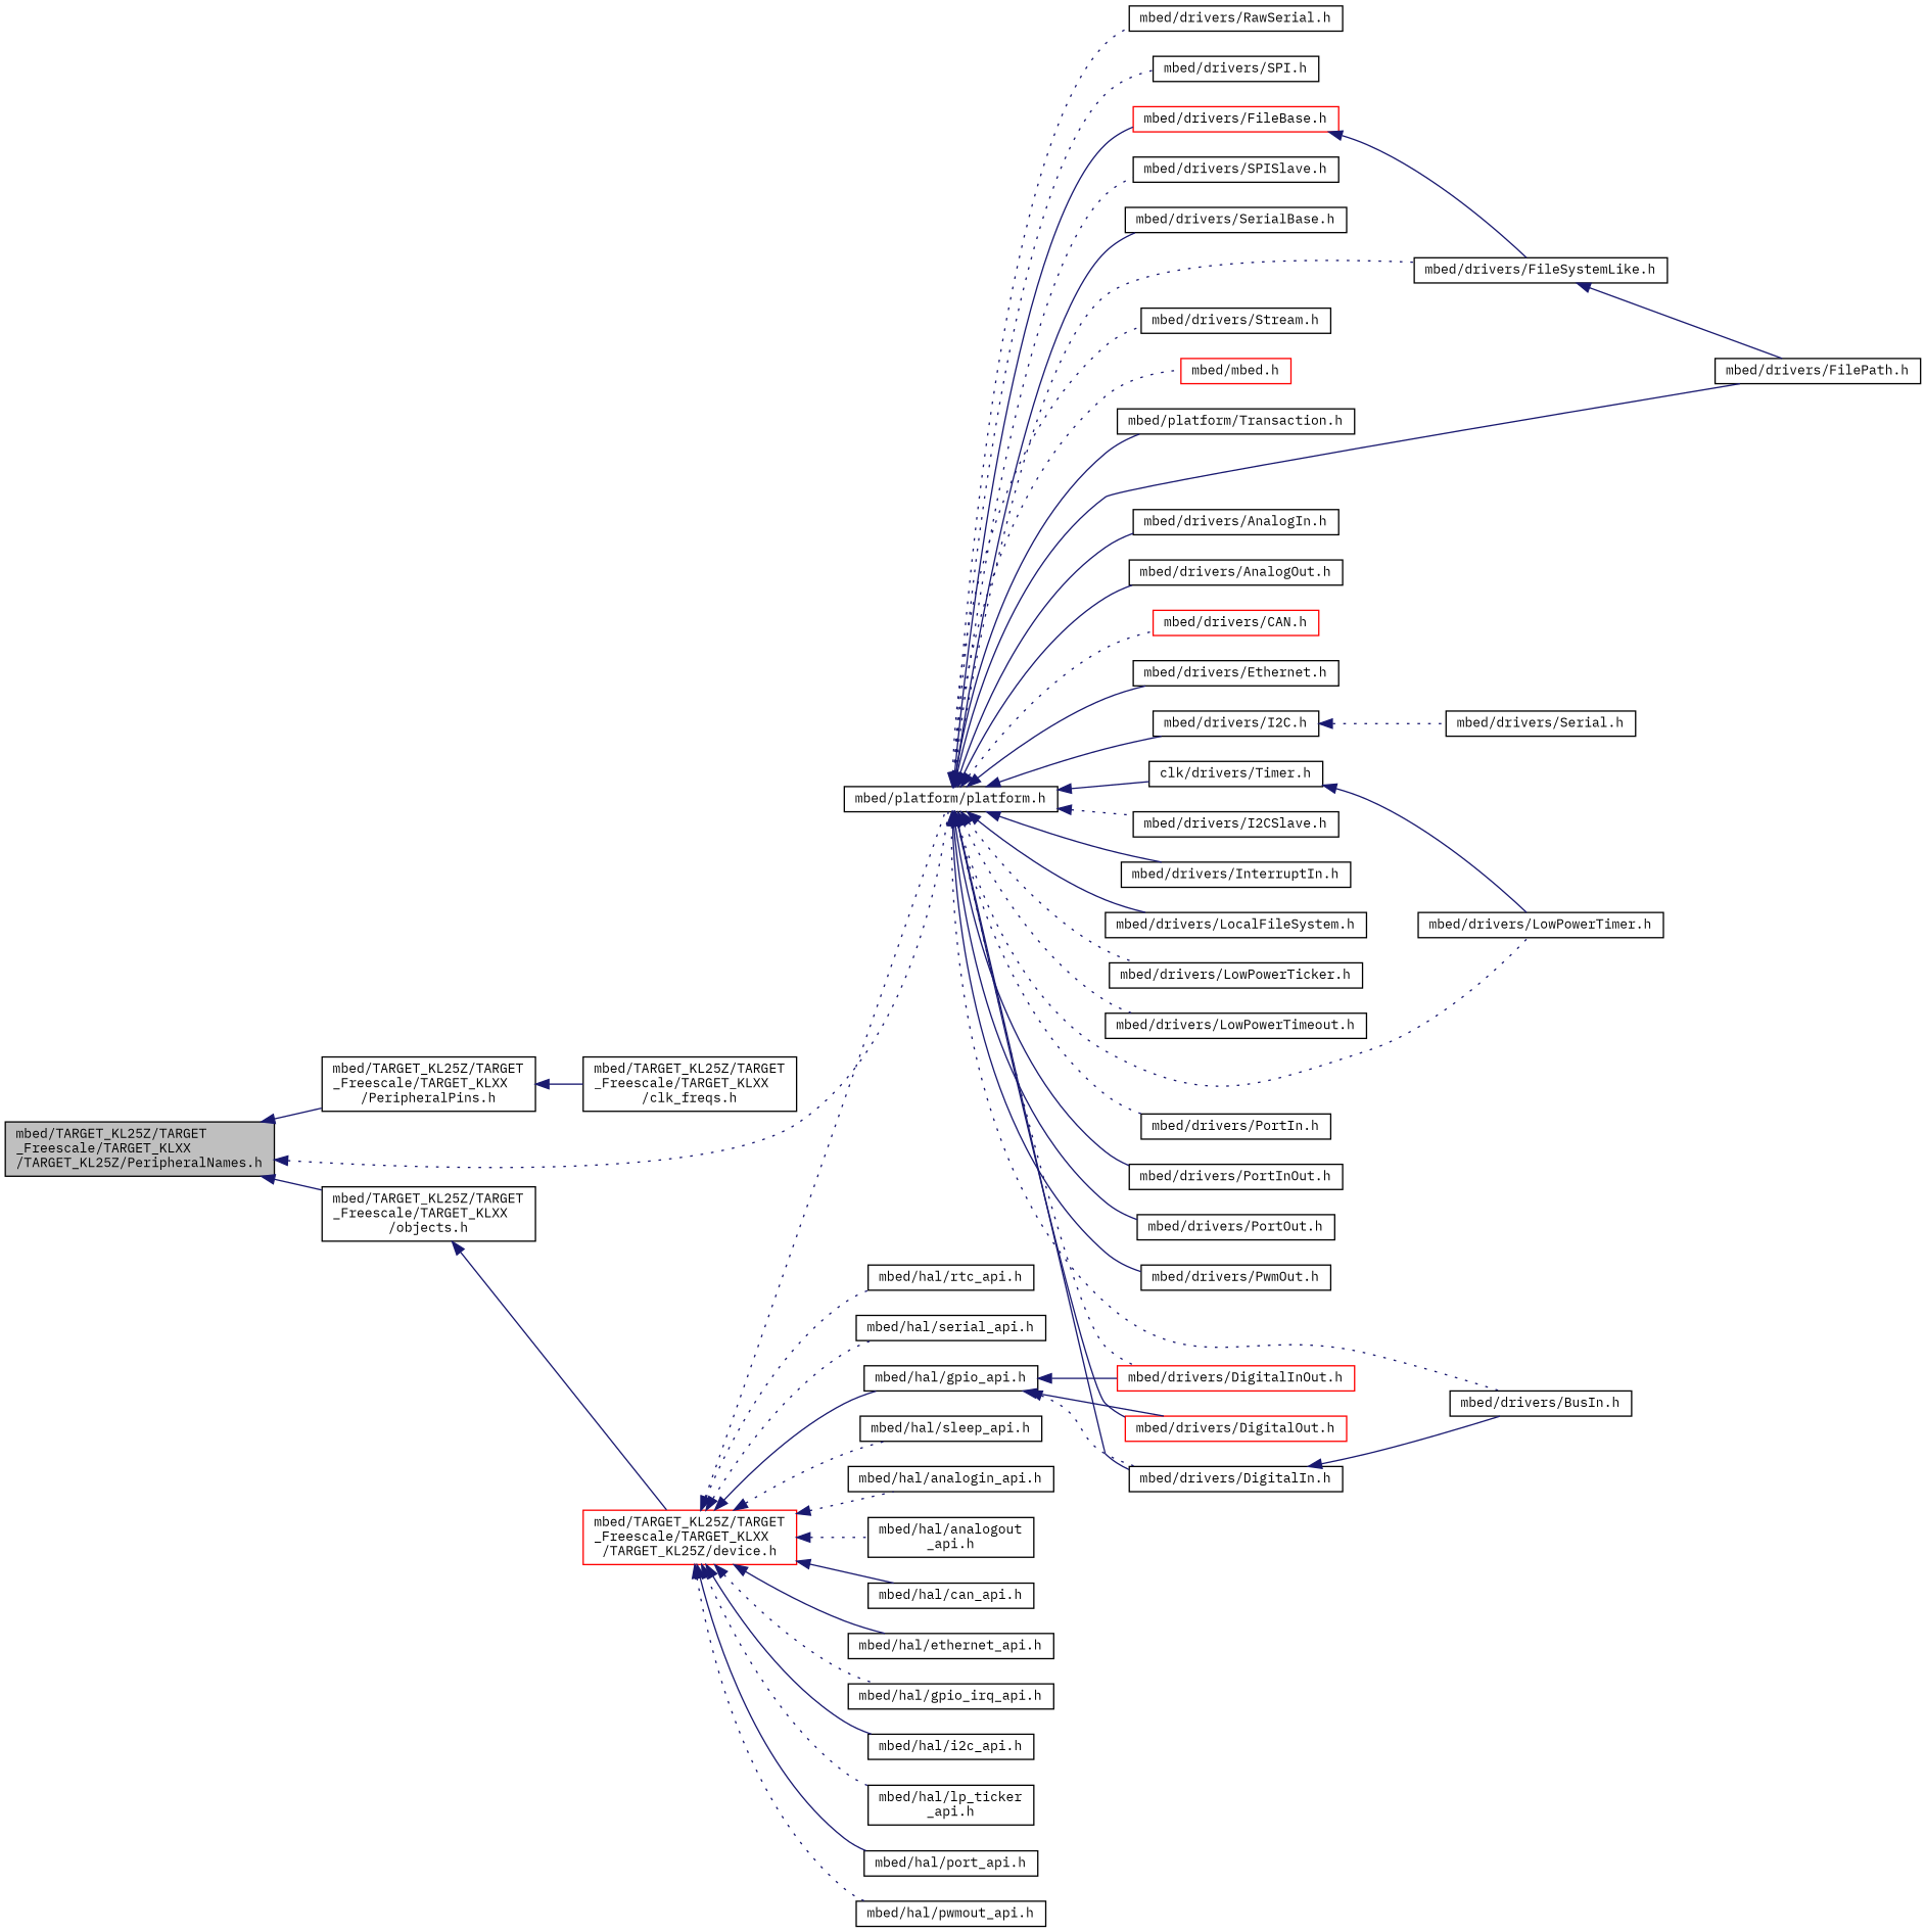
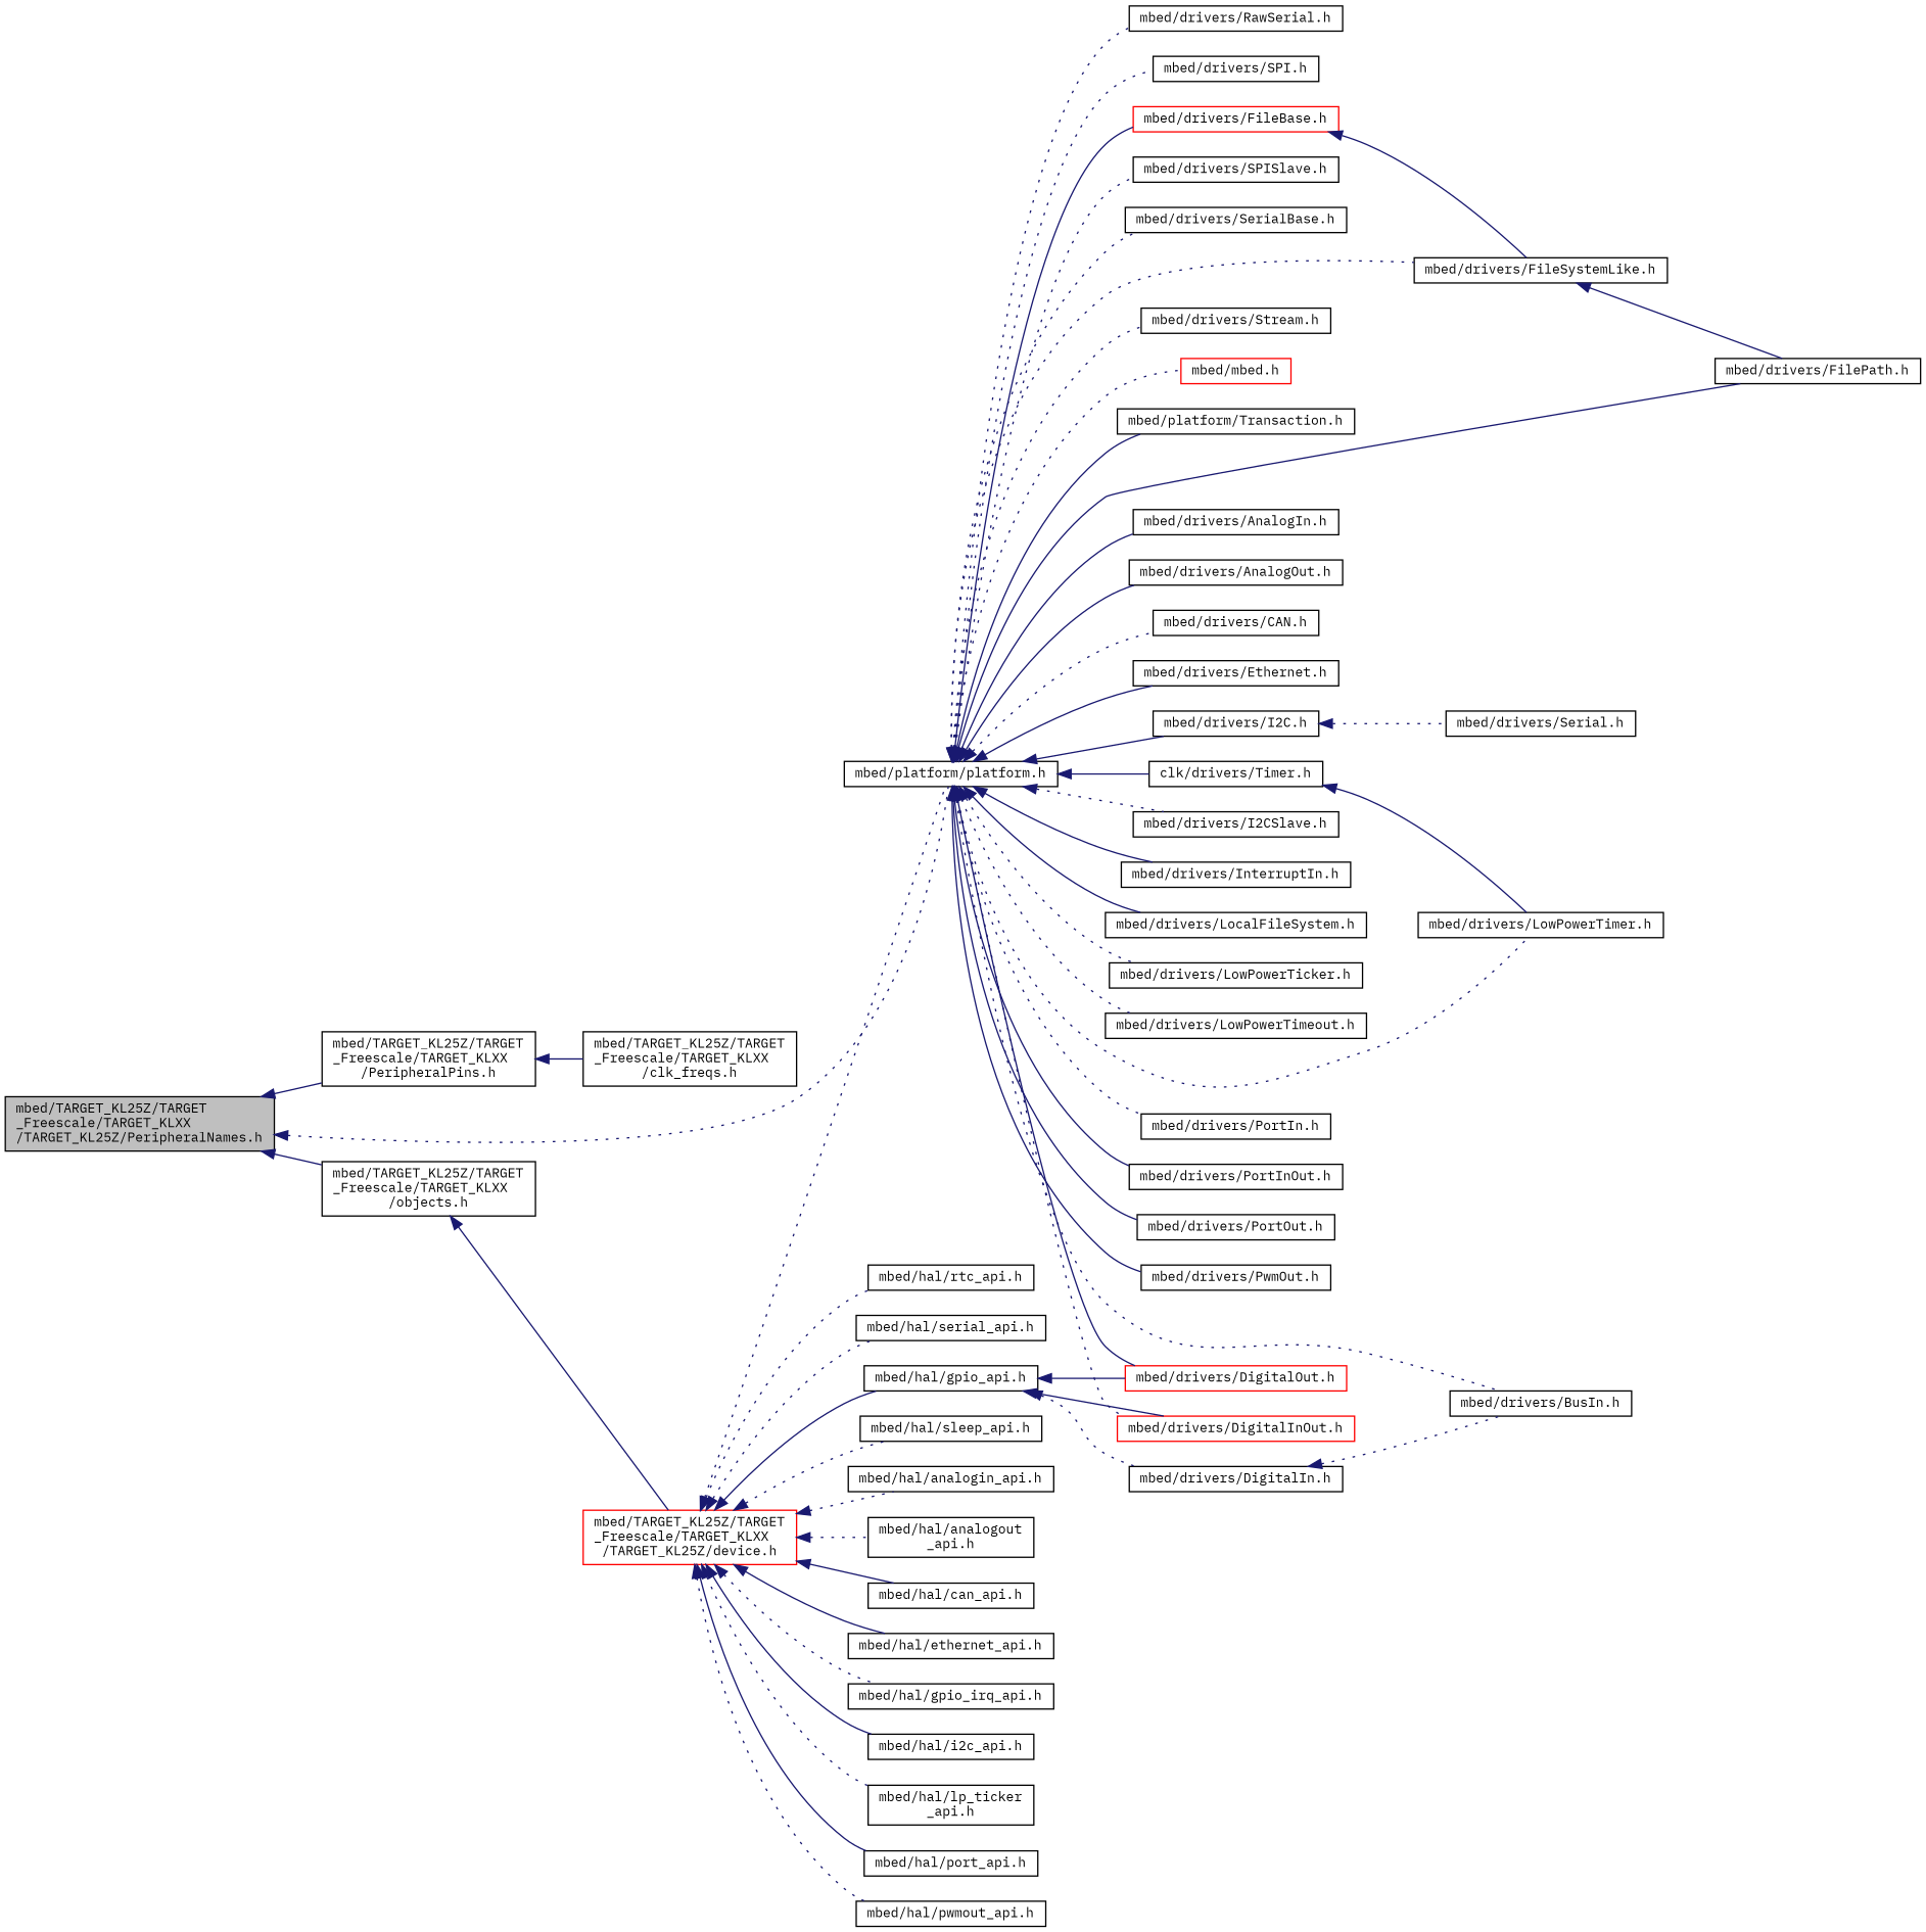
  digraph {
    fontname="IBM Plex Mono"
    rankdir=LR
    node [color=black fillcolor=white fontname="IBM Plex Mono" fontsize=10 shape=record style=filled]
    edge [color=midnightblue dir=back fontname="IBM Plex Mono" fontsize=10 labelfontname=Helvetica labelfontsize=10 style=solid]
    n1 [fillcolor=grey75 fontcolor=black height=0.2 label="mbed/TARGET_KL25Z/TARGET\l_Freescale/TARGET_KLXX\l/TARGET_KL25Z/PeripheralNames.h" width=0.4]
    n2 [height=0.2 label="mbed/TARGET_KL25Z/TARGET\l_Freescale/TARGET_KLXX\l/PeripheralPins.h" width=0.4]
    n3 [height=0.2 label="mbed/TARGET_KL25Z/TARGET\l_Freescale/TARGET_KLXX\l/objects.h" width=0.4]
    n4 [height=0.2 label="mbed/platform/platform.h" width=0.4]
    n5 [height=0.2 label="mbed/TARGET_KL25Z/TARGET\l_Freescale/TARGET_KLXX\l/clk_freqs.h" width=0.4]
    n6 [color=red height=0.2 label="mbed/TARGET_KL25Z/TARGET\l_Freescale/TARGET_KLXX\l/TARGET_KL25Z/device.h" width=0.4]
    n7 [height=0.2 label="mbed/drivers/DigitalIn.h" width=0.4]
    n8 [color=red height=0.2 label="mbed/drivers/DigitalInOut.h" width=0.4]
    n9 [color=red height=0.2 label="mbed/drivers/DigitalOut.h" width=0.4]
    n10 [height=0.2 label="mbed/drivers/BusIn.h" width=0.4]
    n11 [height=0.2 label="mbed/drivers/AnalogIn.h" width=0.4]
    n12 [height=0.2 label="mbed/drivers/AnalogOut.h" width=0.4]
-   n13 [color=red height=0.2 label="mbed/drivers/CAN.h" width=0.4]
+   n13 [height=0.2 label="mbed/drivers/CAN.h" width=0.4]
    n14 [height=0.2 label="mbed/drivers/Ethernet.h" width=0.4]
    n15 [color=red height=0.2 label="mbed/drivers/FileBase.h" width=0.4]
    n16 [height=0.2 label="mbed/drivers/FileSystemLike.h" width=0.4]
    n17 [height=0.2 label="mbed/drivers/FilePath.h" width=0.4]
    n18 [height=0.2 label="mbed/drivers/I2C.h" width=0.4]
    n19 [height=0.2 label="mbed/drivers/I2CSlave.h" width=0.4]
    n20 [height=0.2 label="mbed/drivers/InterruptIn.h" width=0.4]
    n21 [height=0.2 label="mbed/drivers/LocalFileSystem.h" width=0.4]
    n22 [height=0.2 label="mbed/drivers/LowPowerTicker.h" width=0.4]
    n23 [height=0.2 label="mbed/drivers/LowPowerTimeout.h" width=0.4]
    n24 [height=0.2 label="mbed/drivers/LowPowerTimer.h" width=0.4]
    n25 [height=0.2 label="mbed/drivers/PortIn.h" width=0.4]
    n26 [height=0.2 label="mbed/drivers/PortInOut.h" width=0.4]
    n27 [height=0.2 label="mbed/drivers/PortOut.h" width=0.4]
    n28 [height=0.2 label="mbed/drivers/PwmOut.h" width=0.4]
    n29 [height=0.2 label="mbed/drivers/RawSerial.h" width=0.4]
    n30 [height=0.2 label="mbed/drivers/SPI.h" width=0.4]
    n31 [height=0.2 label="mbed/drivers/SPISlave.h" width=0.4]
    n32 [height=0.2 label="mbed/drivers/SerialBase.h" width=0.4]
    n33 [height=0.2 label="mbed/drivers/Stream.h" width=0.4]
    n34 [height=0.2 label="clk/drivers/Timer.h" width=0.4]
    n35 [color=red height=0.2 label="mbed/mbed.h" width=0.4]
    n36 [height=0.2 label="mbed/platform/Transaction.h" width=0.4]
    n37 [height=0.2 label="mbed/hal/analogin_api.h" width=0.4]
    n38 [height=0.2 label="mbed/hal/analogout\l_api.h" width=0.4]
    n39 [height=0.2 label="mbed/hal/can_api.h" width=0.4]
    n40 [height=0.2 label="mbed/hal/ethernet_api.h" width=0.4]
    n41 [height=0.2 label="mbed/hal/gpio_api.h" width=0.4]
    n42 [height=0.2 label="mbed/hal/gpio_irq_api.h" width=0.4]
    n43 [height=0.2 label="mbed/hal/i2c_api.h" width=0.4]
    n44 [height=0.2 label="mbed/hal/lp_ticker\l_api.h" width=0.4]
    n45 [height=0.2 label="mbed/hal/port_api.h" width=0.4]
    n46 [height=0.2 label="mbed/hal/pwmout_api.h" width=0.4]
    n47 [height=0.2 label="mbed/hal/rtc_api.h" width=0.4]
    n48 [height=0.2 label="mbed/hal/serial_api.h" width=0.4]
    n49 [height=0.2 label="mbed/hal/sleep_api.h" width=0.4]
    n50 [height=0.2 label="mbed/drivers/Serial.h" width=0.4]
    n1 -> n2
    n1 -> n3
    n1 -> n4 [style=dotted]
    n2 -> n5
    n3 -> n6
-   n4 -> n7
    n4 -> n8 [style=dotted]
    n4 -> n9
    n4 -> n10 [style=dotted]
    n4 -> n11
    n4 -> n12
    n4 -> n13 [style=dotted]
    n4 -> n14
    n4 -> n15
    n4 -> n16 [style=dotted]
    n4 -> n17
    n4 -> n18
    n4 -> n19 [style=dotted]
    n4 -> n20
    n4 -> n21
    n4 -> n22 [style=dotted]
    n4 -> n23 [style=dotted]
    n4 -> n24 [style=dotted]
    n4 -> n25 [style=dotted]
    n4 -> n26
    n4 -> n27
    n4 -> n28
    n4 -> n29 [style=dotted]
    n4 -> n30 [style=dotted]
    n4 -> n31 [style=dotted]
-   n4 -> n32
+   n4 -> n32 [style=dotted]
    n4 -> n33 [style=dotted]
    n4 -> n34
    n4 -> n35 [style=dotted]
    n4 -> n36
    n6 -> n4 [style=dotted]
    n6 -> n37 [style=dotted]
    n6 -> n38 [style=dotted]
    n6 -> n39
    n6 -> n40
    n6 -> n41
    n6 -> n42 [style=dotted]
    n6 -> n43
    n6 -> n44 [style=dotted]
    n6 -> n45
    n6 -> n46 [style=dotted]
    n6 -> n47 [style=dotted]
    n6 -> n48 [style=dotted]
    n6 -> n49 [style=dotted]
-   n7 -> n10
+   n7 -> n10 [style=dotted]
    n15 -> n16
    n16 -> n17
    n18 -> n50 [style=dotted]
    n34 -> n24
    n41 -> n7 [style=dotted]
    n41 -> n8
    n41 -> n9
  }
